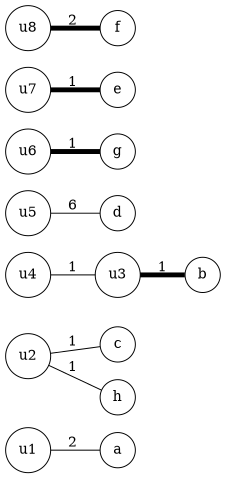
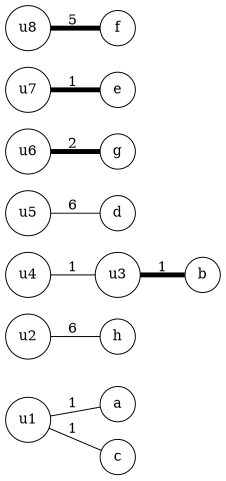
  graph {
    rankdir=LR
    node [shape=circle]
    edge [penwidth=1.0]
    u1
    a
    c
    u2
    h
    u3
    b
    u4
    u5
    d
    u6
    g
    u7
    e
    u8
    f
-   u1 -- a [label=2]
-   u2 -- c [label=1]
-   u2 -- h [label=1]
+   u1 -- a [label=1]
+   u1 -- c [label=1]
+   u2 -- h [label=6]
    u3 -- b [label=1 penwidth=5.0]
    u4 -- u3 [label=1]
    u5 -- d [label=6]
-   u6 -- g [label=1 penwidth=5.0]
+   u6 -- g [label=2 penwidth=5.0]
    u7 -- e [label=1 penwidth=5.0]
-   u8 -- f [label=2 penwidth=5.0]
+   u8 -- f [label=5 penwidth=5.0]
  }
